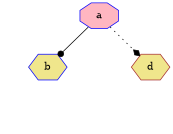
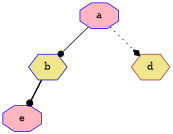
  digraph {
    node [color=blue style=filled]
    edge [style=invis]
    n1 [fillcolor=lightpink label=a shape=octagon]
    n2 [fillcolor=khaki label=b shape=hexagon]
    n3 [label=c style=invis color=""]
    n4 [color=brown fillcolor=khaki label=d shape=hexagon]
+   n5 [fillcolor=lightpink label=e shape=octagon]
    n6 [label=f style=invis color=""]
    n1 -> n2 [arrowhead=dot sortv=1 style=solid]
    n1 -> n3
    n1 -> n4 [arrowhead=diamond style=dotted]
+   n2 -> n5 [arrowhead=dot style=bold]
    n2 -> n6
  }
